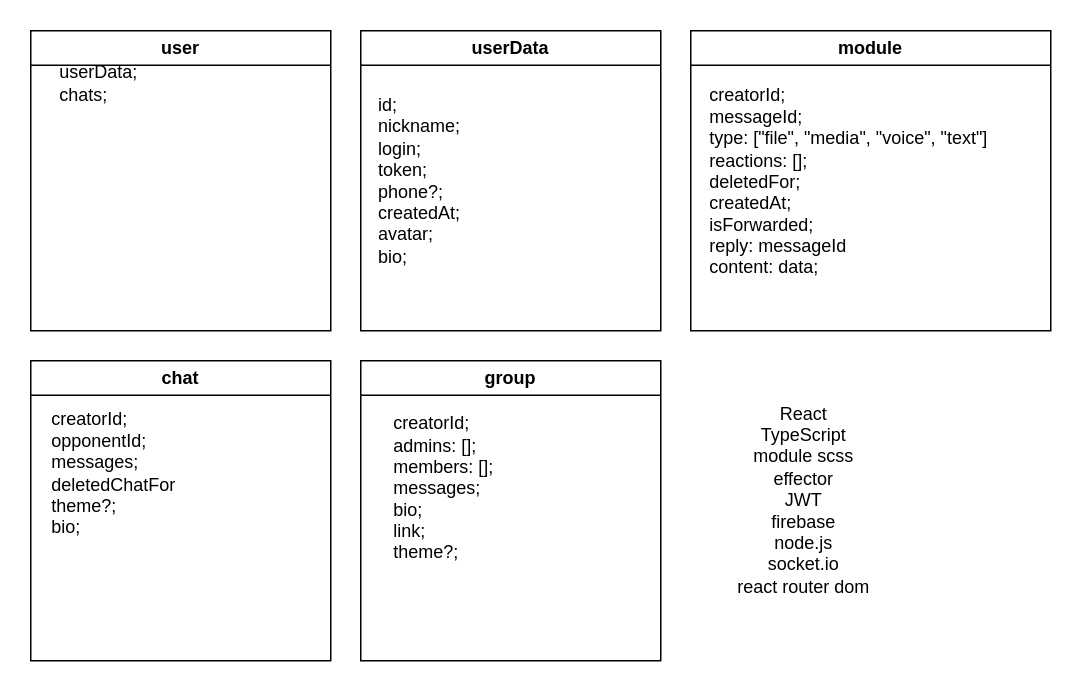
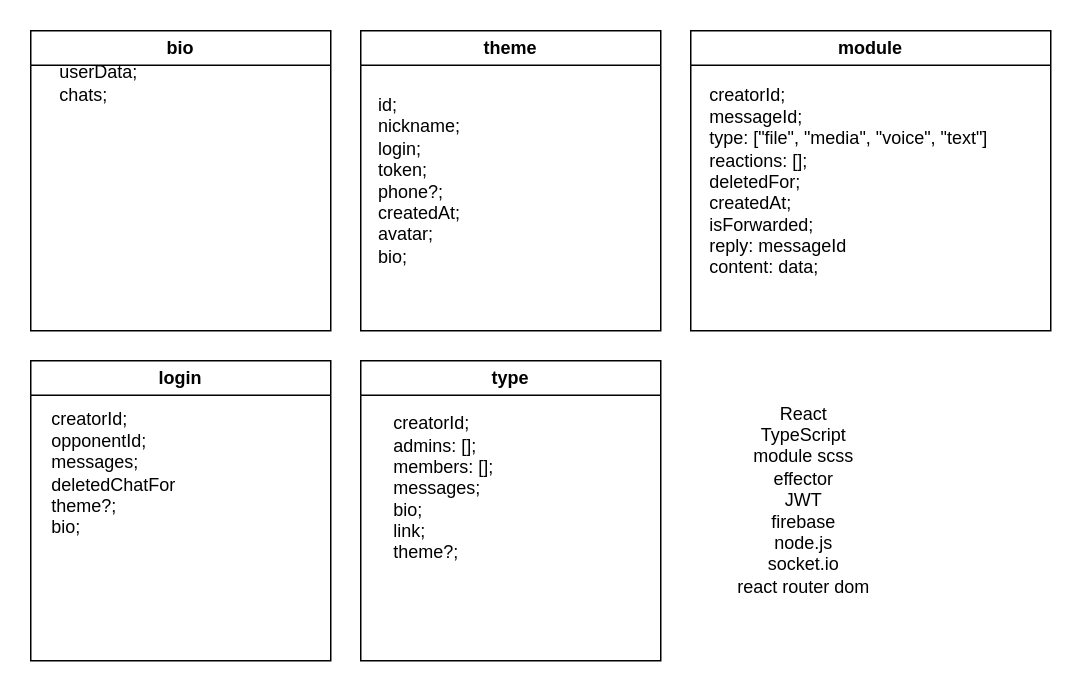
  <mxCell id="0" />
  <mxCell id="1" parent="0" />
- <mxCell id="2" value="user" style="swimlane;whiteSpace=wrap;html=1;" vertex="1" parent="1"><mxGeometry x="20" y="20" width="200" height="200" as="geometry" /></mxCell>
+ <mxCell id="2" value="bio" style="swimlane;whiteSpace=wrap;html=1;" vertex="1" parent="1"><mxGeometry x="20" y="20" width="200" height="200" as="geometry" /></mxCell>
  <mxCell id="3" value="&lt;div style=&quot;text-align: left;&quot;&gt;&lt;span style=&quot;background-color: initial;&quot;&gt;userData;&lt;/span&gt;&lt;/div&gt;&lt;div style=&quot;text-align: left;&quot;&gt;&lt;span style=&quot;background-color: initial;&quot;&gt;chats;&lt;/span&gt;&lt;/div&gt;" style="text;html=1;align=center;verticalAlign=middle;resizable=0;points=[];autosize=1;strokeColor=none;fillColor=none;" vertex="1" parent="2"><mxGeometry x="5" y="15" width="80" height="40" as="geometry" /></mxCell>
- <mxCell id="4" value="userData" style="swimlane;whiteSpace=wrap;html=1;" vertex="1" parent="1"><mxGeometry x="240" y="20" width="200" height="200" as="geometry" /></mxCell>
+ <mxCell id="4" value="theme" style="swimlane;whiteSpace=wrap;html=1;" vertex="1" parent="1"><mxGeometry x="240" y="20" width="200" height="200" as="geometry" /></mxCell>
  <mxCell id="5" value="id;&lt;br style=&quot;border-color: var(--border-color);&quot;&gt;nickname;&lt;br style=&quot;border-color: var(--border-color);&quot;&gt;login;&lt;br style=&quot;border-color: var(--border-color);&quot;&gt;token;&lt;br style=&quot;border-color: var(--border-color);&quot;&gt;phone?;&lt;br&gt;createdAt;&lt;br&gt;avatar;&lt;br&gt;bio;&lt;br&gt;" style="text;html=1;align=left;verticalAlign=middle;resizable=0;points=[];autosize=1;strokeColor=none;fillColor=none;" vertex="1" parent="4"><mxGeometry x="10" y="35" width="80" height="130" as="geometry" /></mxCell>
- <mxCell id="6" value="chat" style="swimlane;whiteSpace=wrap;html=1;" vertex="1" parent="1"><mxGeometry x="20" y="240" width="200" height="200" as="geometry" /></mxCell>
+ <mxCell id="6" value="login" style="swimlane;whiteSpace=wrap;html=1;" vertex="1" parent="1"><mxGeometry x="20" y="240" width="200" height="200" as="geometry" /></mxCell>
  <mxCell id="7" value="&lt;div style=&quot;text-align: left;&quot;&gt;creatorId;&lt;/div&gt;&lt;div style=&quot;text-align: left;&quot;&gt;opponentId;&lt;/div&gt;&lt;div style=&quot;text-align: left;&quot;&gt;messages;&lt;/div&gt;&lt;div style=&quot;text-align: left;&quot;&gt;deletedChatFor&lt;/div&gt;&lt;div style=&quot;text-align: left;&quot;&gt;theme?;&lt;/div&gt;&lt;div style=&quot;text-align: left;&quot;&gt;bio;&lt;/div&gt;" style="text;html=1;align=center;verticalAlign=middle;resizable=0;points=[];autosize=1;strokeColor=none;fillColor=none;" vertex="1" parent="6"><mxGeometry y="25" width="110" height="100" as="geometry" /></mxCell>
- <mxCell id="8" value="group" style="swimlane;whiteSpace=wrap;html=1;" vertex="1" parent="1"><mxGeometry x="240" y="240" width="200" height="200" as="geometry" /></mxCell>
+ <mxCell id="8" value="type" style="swimlane;whiteSpace=wrap;html=1;" vertex="1" parent="1"><mxGeometry x="240" y="240" width="200" height="200" as="geometry" /></mxCell>
  <mxCell id="9" value="&lt;div style=&quot;text-align: left;&quot;&gt;creatorId;&lt;/div&gt;&lt;div style=&quot;text-align: left;&quot;&gt;admins: [];&lt;/div&gt;&lt;div style=&quot;text-align: left;&quot;&gt;members: [];&lt;/div&gt;&lt;div style=&quot;text-align: left;&quot;&gt;messages;&lt;/div&gt;&lt;div style=&quot;text-align: left;&quot;&gt;bio;&lt;/div&gt;&lt;div style=&quot;text-align: left;&quot;&gt;link;&lt;/div&gt;&lt;div style=&quot;text-align: left;&quot;&gt;theme?;&lt;/div&gt;" style="text;html=1;align=center;verticalAlign=middle;resizable=0;points=[];autosize=1;strokeColor=none;fillColor=none;" vertex="1" parent="8"><mxGeometry x="10" y="30" width="90" height="110" as="geometry" /></mxCell>
  <mxCell id="10" value="module" style="swimlane;whiteSpace=wrap;html=1;" vertex="1" parent="1"><mxGeometry x="460" y="20" width="240" height="200" as="geometry" /></mxCell>
  <mxCell id="11" value="&lt;div style=&quot;text-align: left;&quot;&gt;creatorId;&lt;/div&gt;&lt;div style=&quot;text-align: left;&quot;&gt;messageId;&lt;/div&gt;&lt;div style=&quot;text-align: left;&quot;&gt;type: [&quot;file&quot;, &quot;media&quot;, &quot;voice&quot;, &quot;text&quot;]&lt;/div&gt;&lt;div style=&quot;text-align: left;&quot;&gt;reactions: [];&lt;/div&gt;&lt;div style=&quot;text-align: left;&quot;&gt;deletedFor;&lt;/div&gt;&lt;div style=&quot;text-align: left;&quot;&gt;createdAt;&lt;/div&gt;&lt;div style=&quot;text-align: left;&quot;&gt;isForwarded;&lt;/div&gt;&lt;div style=&quot;text-align: left;&quot;&gt;reply: messageId&lt;/div&gt;&lt;div style=&quot;text-align: left;&quot;&gt;content: data;&lt;/div&gt;&lt;div style=&quot;text-align: left;&quot;&gt;&lt;br&gt;&lt;/div&gt;&lt;div style=&quot;text-align: left;&quot;&gt;&lt;br&gt;&lt;/div&gt;" style="text;html=1;align=center;verticalAlign=middle;resizable=0;points=[];autosize=1;strokeColor=none;fillColor=none;" vertex="1" parent="10"><mxGeometry y="30" width="210" height="170" as="geometry" /></mxCell>
  <mxCell id="12" value="React&lt;br&gt;TypeScript&lt;br&gt;module scss&lt;br&gt;effector&lt;br&gt;JWT&lt;br&gt;firebase&lt;br&gt;node.js&lt;br&gt;socket.io&lt;br&gt;react router dom&lt;br&gt;&lt;br&gt;" style="text;html=1;align=center;verticalAlign=middle;resizable=0;points=[];autosize=1;strokeColor=none;fillColor=none;" vertex="1" parent="1"><mxGeometry x="480" y="260" width="110" height="160" as="geometry" /></mxCell>
